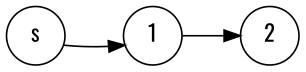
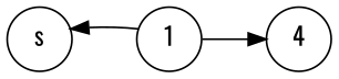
  digraph {
    fontname=Oswald
    rankdir=LR
    node [fontname=Oswald shape=circle]
    edge [fontname=Oswald]
    s
    1
-   2
-   s -> 1
+   2 [label=4]
+   1 -> s
    1 -> 2
  }
